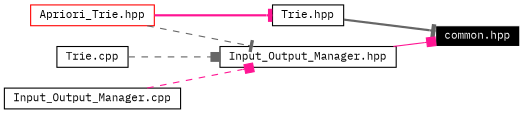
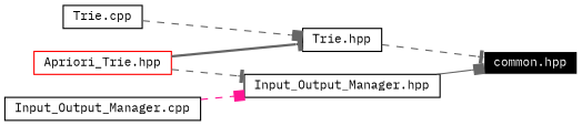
  digraph {
    fontname="IBM Plex Mono"
    rankdir=LR
    node [color=black fontname="IBM Plex Mono" fontsize=10 shape=record]
    edge [arrowhead=tee color=gray40 fontname="IBM Plex Mono" fontsize=10 labelfontname=Helvetica labelfontsize=10 style=dashed]
    n1 [color=white fillcolor=black fontcolor=white height=0.2 label="common.hpp" style=filled width=0.4]
    n2 [height=0.2 label="Trie.hpp" width=0.4]
    n3 [color=red height=0.2 label="Apriori_Trie.hpp" width=0.4]
    n4 [height=0.2 label="Input_Output_Manager.hpp" width=0.4]
    n5 [height=0.2 label="Trie.cpp" width=0.4]
    n6 [height=0.2 label="Input_Output_Manager.cpp" width=0.4]
-   n2 -> n1 [style=bold]
-   n3 -> n2 [color=deeppink style=bold]
+   n2 -> n1
+   n3 -> n2 [style=bold]
    n3 -> n4
-   n4 -> n1 [arrowhead=box color=deeppink style=solid]
-   n5 -> n4 [arrowhead=box]
+   n4 -> n1 [arrowhead=box style=solid]
+   n5 -> n2 [arrowhead=box]
    n6 -> n4 [arrowhead=box color=deeppink]
  }
